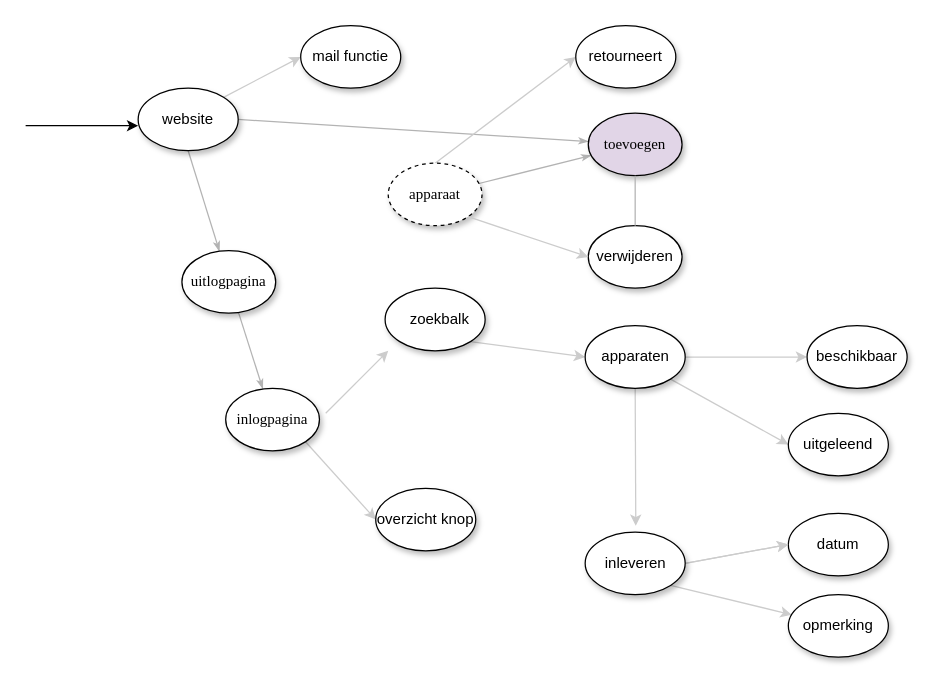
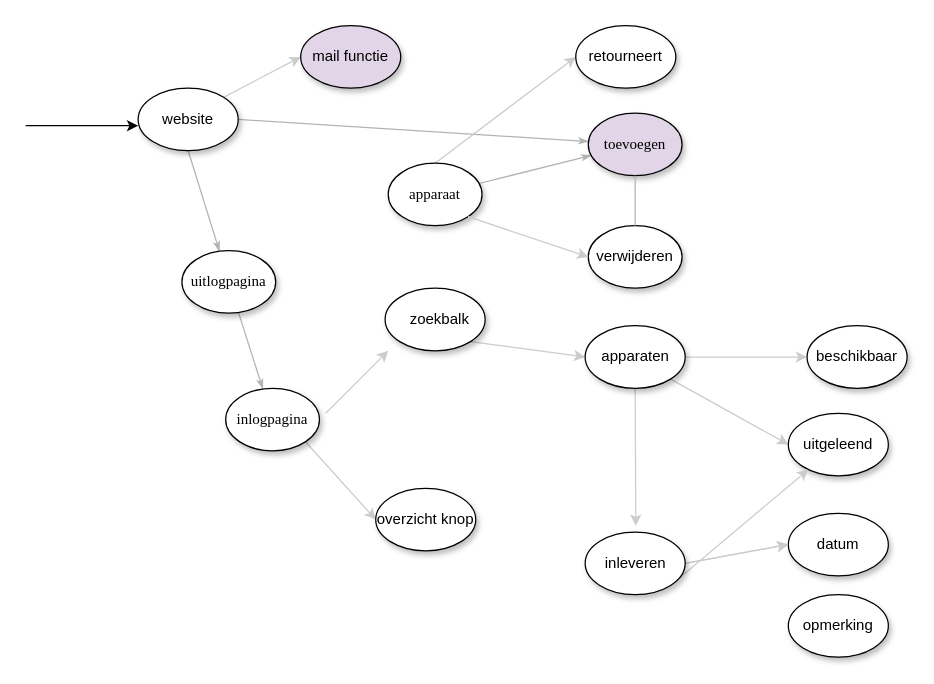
  <mxCell id="0" />
  <mxCell id="1" parent="0" />
  <mxCell id="2" value="" style="edgeStyle=none;rounded=1;html=1;labelBackgroundColor=none;startArrow=none;startFill=0;startSize=5;endArrow=classicThin;endFill=1;endSize=5;jettySize=auto;orthogonalLoop=1;strokeColor=#B3B3B3;strokeWidth=1;fontFamily=Verdana;fontSize=12;exitX=0.5;exitY=1;exitDx=0;exitDy=0;" parent="1" source="19" target="9" edge="1"><mxGeometry relative="1" as="geometry"><mxPoint x="241.659" y="98.651" as="sourcePoint" /></mxGeometry></mxCell>
  <mxCell id="3" value="" style="edgeStyle=none;rounded=1;html=1;labelBackgroundColor=none;startArrow=none;startFill=0;startSize=5;endArrow=classicThin;endFill=1;endSize=5;jettySize=auto;orthogonalLoop=1;strokeColor=#B3B3B3;strokeWidth=1;fontFamily=Verdana;fontSize=12;exitX=1;exitY=0.5;exitDx=0;exitDy=0;" parent="1" source="19" target="7" edge="1"><mxGeometry relative="1" as="geometry"><mxPoint x="281.513" y="94.24" as="sourcePoint" /></mxGeometry></mxCell>
  <mxCell id="4" value="" style="edgeStyle=none;rounded=1;html=1;labelBackgroundColor=none;startArrow=none;startFill=0;startSize=5;endArrow=classicThin;endFill=1;endSize=5;jettySize=auto;orthogonalLoop=1;strokeColor=#B3B3B3;strokeWidth=1;fontFamily=Verdana;fontSize=12" parent="1" source="6" target="7" edge="1"><mxGeometry relative="1" as="geometry" /></mxCell>
  <mxCell id="5" style="edgeStyle=none;rounded=0;orthogonalLoop=1;jettySize=auto;html=1;exitX=0.5;exitY=0;exitDx=0;exitDy=0;labelBackgroundColor=#FFFFFF;strokeColor=#CCCCCC;fontColor=#000000;entryX=0;entryY=0.5;entryDx=0;entryDy=0;" edge="1" parent="1" source="6" target="26"><mxGeometry relative="1" as="geometry"><mxPoint x="460" y="50" as="targetPoint" /></mxGeometry></mxCell>
- <mxCell id="6" value="&lt;span&gt;apparaat&lt;/span&gt;" style="ellipse;whiteSpace=wrap;html=1;rounded=0;shadow=1;comic=0;labelBackgroundColor=none;strokeWidth=1;fontFamily=Verdana;fontSize=12;align=center;dashed=1;" parent="1" vertex="1"><mxGeometry x="310" y="130" width="75" height="50" as="geometry" /></mxCell>
+ <mxCell id="6" value="&lt;span&gt;apparaat&lt;/span&gt;" style="ellipse;whiteSpace=wrap;html=1;rounded=0;shadow=1;comic=0;labelBackgroundColor=none;strokeWidth=1;fontFamily=Verdana;fontSize=12;align=center;" parent="1" vertex="1"><mxGeometry x="310" y="130" width="75" height="50" as="geometry" /></mxCell>
  <mxCell id="7" value="&lt;span&gt;toevoegen&lt;/span&gt;" style="ellipse;whiteSpace=wrap;html=1;rounded=0;shadow=1;comic=0;labelBackgroundColor=none;strokeWidth=1;fontFamily=Verdana;fontSize=12;align=center;fillColor=#e1d5e7;" parent="1" vertex="1"><mxGeometry x="470" y="90" width="75" height="50" as="geometry" /></mxCell>
  <mxCell id="8" value="" style="edgeStyle=none;rounded=1;html=1;labelBackgroundColor=none;startArrow=none;startFill=0;startSize=5;endArrow=classicThin;endFill=1;endSize=5;jettySize=auto;orthogonalLoop=1;strokeColor=#B3B3B3;strokeWidth=1;fontFamily=Verdana;fontSize=12" parent="1" source="9" target="11" edge="1"><mxGeometry relative="1" as="geometry" /></mxCell>
  <mxCell id="9" value="uitlogpagina" style="ellipse;whiteSpace=wrap;html=1;rounded=0;shadow=1;comic=0;labelBackgroundColor=none;strokeWidth=1;fontFamily=Verdana;fontSize=12;align=center;" parent="1" vertex="1"><mxGeometry x="145" y="200" width="75" height="50" as="geometry" /></mxCell>
  <mxCell id="10" style="edgeStyle=none;rounded=0;orthogonalLoop=1;jettySize=auto;html=1;exitX=1;exitY=1;exitDx=0;exitDy=0;labelBackgroundColor=#FFFFFF;strokeColor=#CCCCCC;fontColor=#000000;entryX=0;entryY=0.5;entryDx=0;entryDy=0;" edge="1" parent="1" source="11" target="35"><mxGeometry relative="1" as="geometry"><mxPoint x="310" y="410" as="targetPoint" /></mxGeometry></mxCell>
  <mxCell id="11" value="&lt;span&gt;inlogpagina&lt;/span&gt;" style="ellipse;whiteSpace=wrap;html=1;rounded=0;shadow=1;comic=0;labelBackgroundColor=none;strokeWidth=1;fontFamily=Verdana;fontSize=12;align=center;" parent="1" vertex="1"><mxGeometry x="180" y="310" width="75" height="50" as="geometry" /></mxCell>
  <mxCell id="12" value="" style="endArrow=classic;html=1;rounded=0;fontColor=#CCCCCC;" edge="1" parent="1"><mxGeometry width="50" height="50" relative="1" as="geometry"><mxPoint x="20" y="100" as="sourcePoint" /><mxPoint x="110" y="100" as="targetPoint" /><Array as="points"><mxPoint x="20" y="100" /></Array></mxGeometry></mxCell>
  <mxCell id="13" value="verwijderen" style="ellipse;whiteSpace=wrap;html=1;shadow=1;" vertex="1" parent="1"><mxGeometry x="470" y="180" width="75" height="50" as="geometry" /></mxCell>
  <mxCell id="14" value="" style="edgeStyle=none;rounded=1;html=1;labelBackgroundColor=none;startArrow=none;startFill=0;startSize=5;endArrow=none;endFill=1;endSize=5;jettySize=auto;orthogonalLoop=1;strokeColor=#B3B3B3;strokeWidth=1;fontFamily=Verdana;fontSize=12" edge="1" parent="1" source="7" target="13"><mxGeometry relative="1" as="geometry"><mxPoint x="507.5" y="140" as="sourcePoint" /><mxPoint x="507.5" y="470" as="targetPoint" /></mxGeometry></mxCell>
  <mxCell id="15" value="" style="endArrow=classic;html=1;rounded=0;entryX=0;entryY=0.5;entryDx=0;entryDy=0;exitX=1;exitY=1;exitDx=0;exitDy=0;strokeColor=#CCCCCC;" edge="1" parent="1" source="6" target="13"><mxGeometry width="50" height="50" relative="1" as="geometry"><mxPoint x="370" y="210" as="sourcePoint" /><mxPoint x="420" y="160" as="targetPoint" /></mxGeometry></mxCell>
  <mxCell id="16" style="rounded=0;orthogonalLoop=1;jettySize=auto;html=1;exitX=1;exitY=1;exitDx=0;exitDy=0;entryX=0;entryY=0.5;entryDx=0;entryDy=0;labelBackgroundColor=#FFFFFF;strokeColor=#CCCCCC;fontColor=#000000;" edge="1" parent="1" source="17" target="23"><mxGeometry relative="1" as="geometry" /></mxCell>
  <mxCell id="17" value="e&lt;font color=&quot;#000000&quot;&gt;zoekbalk&lt;/font&gt;" style="ellipse;whiteSpace=wrap;html=1;shadow=1;fontColor=#FFFFFF;" vertex="1" parent="1"><mxGeometry x="307.5" y="230" width="80" height="50" as="geometry" /></mxCell>
  <mxCell id="18" style="edgeStyle=none;rounded=0;orthogonalLoop=1;jettySize=auto;html=1;exitX=1;exitY=0;exitDx=0;exitDy=0;entryX=0;entryY=0.5;entryDx=0;entryDy=0;labelBackgroundColor=#FFFFFF;strokeColor=#CCCCCC;fontColor=#000000;" edge="1" parent="1" source="19" target="33"><mxGeometry relative="1" as="geometry" /></mxCell>
  <mxCell id="19" value="website" style="ellipse;whiteSpace=wrap;html=1;shadow=1;fontColor=#000000;" vertex="1" parent="1"><mxGeometry x="110" y="70" width="80" height="50" as="geometry" /></mxCell>
  <mxCell id="20" style="edgeStyle=orthogonalEdgeStyle;rounded=0;orthogonalLoop=1;jettySize=auto;html=1;exitX=1;exitY=0.5;exitDx=0;exitDy=0;entryX=0;entryY=0.5;entryDx=0;entryDy=0;labelBackgroundColor=#FFFFFF;strokeColor=#CCCCCC;fontColor=#000000;" edge="1" parent="1" source="23" target="24"><mxGeometry relative="1" as="geometry" /></mxCell>
  <mxCell id="21" style="rounded=0;orthogonalLoop=1;jettySize=auto;html=1;exitX=1;exitY=1;exitDx=0;exitDy=0;entryX=0;entryY=0.5;entryDx=0;entryDy=0;labelBackgroundColor=#FFFFFF;strokeColor=#CCCCCC;fontColor=#000000;" edge="1" parent="1" source="23" target="25"><mxGeometry relative="1" as="geometry" /></mxCell>
  <mxCell id="22" style="edgeStyle=none;rounded=0;orthogonalLoop=1;jettySize=auto;html=1;exitX=0.5;exitY=1;exitDx=0;exitDy=0;labelBackgroundColor=#FFFFFF;strokeColor=#CCCCCC;fontColor=#000000;" edge="1" parent="1" source="23"><mxGeometry relative="1" as="geometry"><mxPoint x="508" y="420" as="targetPoint" /></mxGeometry></mxCell>
  <mxCell id="23" value="apparaten" style="ellipse;whiteSpace=wrap;html=1;shadow=1;fontColor=#000000;" vertex="1" parent="1"><mxGeometry x="467.5" y="260" width="80" height="50" as="geometry" /></mxCell>
  <mxCell id="24" value="beschikbaar" style="ellipse;whiteSpace=wrap;html=1;shadow=1;fontColor=#000000;" vertex="1" parent="1"><mxGeometry x="645" y="260" width="80" height="50" as="geometry" /></mxCell>
  <mxCell id="25" value="uitgeleend" style="ellipse;whiteSpace=wrap;html=1;shadow=1;fontColor=#000000;" vertex="1" parent="1"><mxGeometry x="630" y="330" width="80" height="50" as="geometry" /></mxCell>
  <mxCell id="26" value="retourneert" style="ellipse;whiteSpace=wrap;html=1;shadow=1;fontColor=#000000;" vertex="1" parent="1"><mxGeometry x="460" y="20" width="80" height="50" as="geometry" /></mxCell>
  <mxCell id="27" value="datum" style="ellipse;whiteSpace=wrap;html=1;shadow=1;fontColor=#000000;" vertex="1" parent="1"><mxGeometry x="630" y="410" width="80" height="50" as="geometry" /></mxCell>
  <mxCell id="28" value="" style="endArrow=classic;html=1;rounded=0;labelBackgroundColor=#FFFFFF;strokeColor=#CCCCCC;fontColor=#000000;" edge="1" parent="1"><mxGeometry width="50" height="50" relative="1" as="geometry"><mxPoint x="260" y="330" as="sourcePoint" /><mxPoint x="310" y="280" as="targetPoint" /></mxGeometry></mxCell>
  <mxCell id="29" style="edgeStyle=none;rounded=0;orthogonalLoop=1;jettySize=auto;html=1;exitX=1;exitY=0.5;exitDx=0;exitDy=0;entryX=0;entryY=0.5;entryDx=0;entryDy=0;labelBackgroundColor=#FFFFFF;strokeColor=#CCCCCC;fontColor=#000000;" edge="1" parent="1" source="32" target="27"><mxGeometry relative="1" as="geometry" /></mxCell>
  <mxCell id="30" style="edgeStyle=none;rounded=0;orthogonalLoop=1;jettySize=auto;html=1;exitX=1;exitY=0.5;exitDx=0;exitDy=0;entryX=0;entryY=0.5;entryDx=0;entryDy=0;labelBackgroundColor=#FFFFFF;strokeColor=#CCCCCC;fontColor=#000000;" edge="1" parent="1" source="32" target="27"><mxGeometry relative="1" as="geometry" /></mxCell>
- <mxCell id="31" style="edgeStyle=none;rounded=0;orthogonalLoop=1;jettySize=auto;html=1;exitX=1;exitY=1;exitDx=0;exitDy=0;labelBackgroundColor=#FFFFFF;strokeColor=#CCCCCC;fontColor=#000000;" edge="1" parent="1" source="32" target="34"><mxGeometry relative="1" as="geometry"><mxPoint x="630" y="510" as="targetPoint" /></mxGeometry></mxCell>
+ <mxCell id="31" style="edgeStyle=none;rounded=0;orthogonalLoop=1;jettySize=auto;html=1;exitX=1;exitY=1;exitDx=0;exitDy=0;labelBackgroundColor=#FFFFFF;strokeColor=#CCCCCC;fontColor=#000000;" edge="1" parent="1" source="32" target="25"><mxGeometry relative="1" as="geometry"><mxPoint x="630" y="510" as="targetPoint" /></mxGeometry></mxCell>
  <mxCell id="32" value="inleveren" style="ellipse;whiteSpace=wrap;html=1;shadow=1;fontColor=#000000;" vertex="1" parent="1"><mxGeometry x="467.5" y="425" width="80" height="50" as="geometry" /></mxCell>
- <mxCell id="33" value="mail functie" style="ellipse;whiteSpace=wrap;html=1;shadow=1;fontColor=#000000;" vertex="1" parent="1"><mxGeometry x="240" y="20" width="80" height="50" as="geometry" /></mxCell>
+ <mxCell id="33" value="mail functie" style="ellipse;whiteSpace=wrap;html=1;shadow=1;fontColor=#000000;fillColor=#e1d5e7;" vertex="1" parent="1"><mxGeometry x="240" y="20" width="80" height="50" as="geometry" /></mxCell>
  <mxCell id="34" value="opmerking" style="ellipse;whiteSpace=wrap;html=1;shadow=1;fontColor=#000000;" vertex="1" parent="1"><mxGeometry x="630" y="475" width="80" height="50" as="geometry" /></mxCell>
  <mxCell id="35" value="overzicht knop" style="ellipse;whiteSpace=wrap;html=1;shadow=1;fontColor=#000000;" vertex="1" parent="1"><mxGeometry x="300" y="390" width="80" height="50" as="geometry" /></mxCell>
